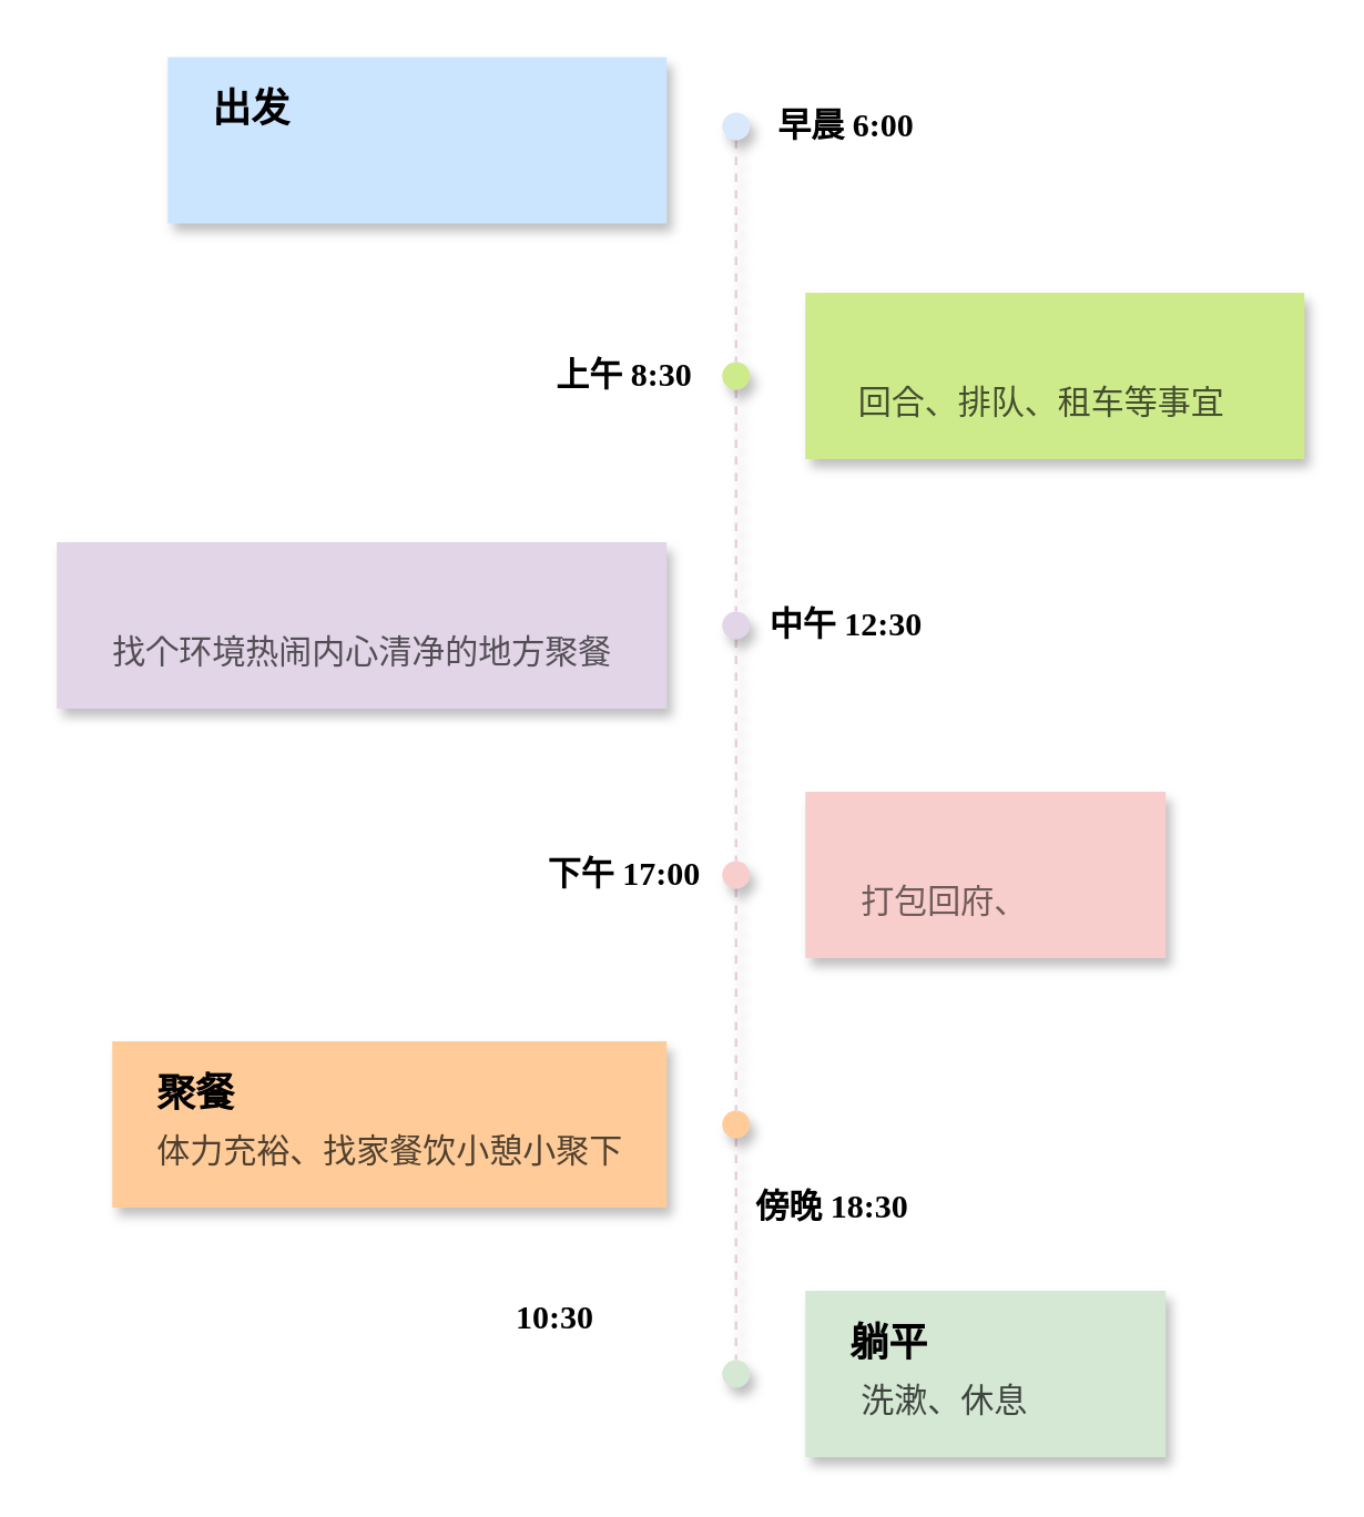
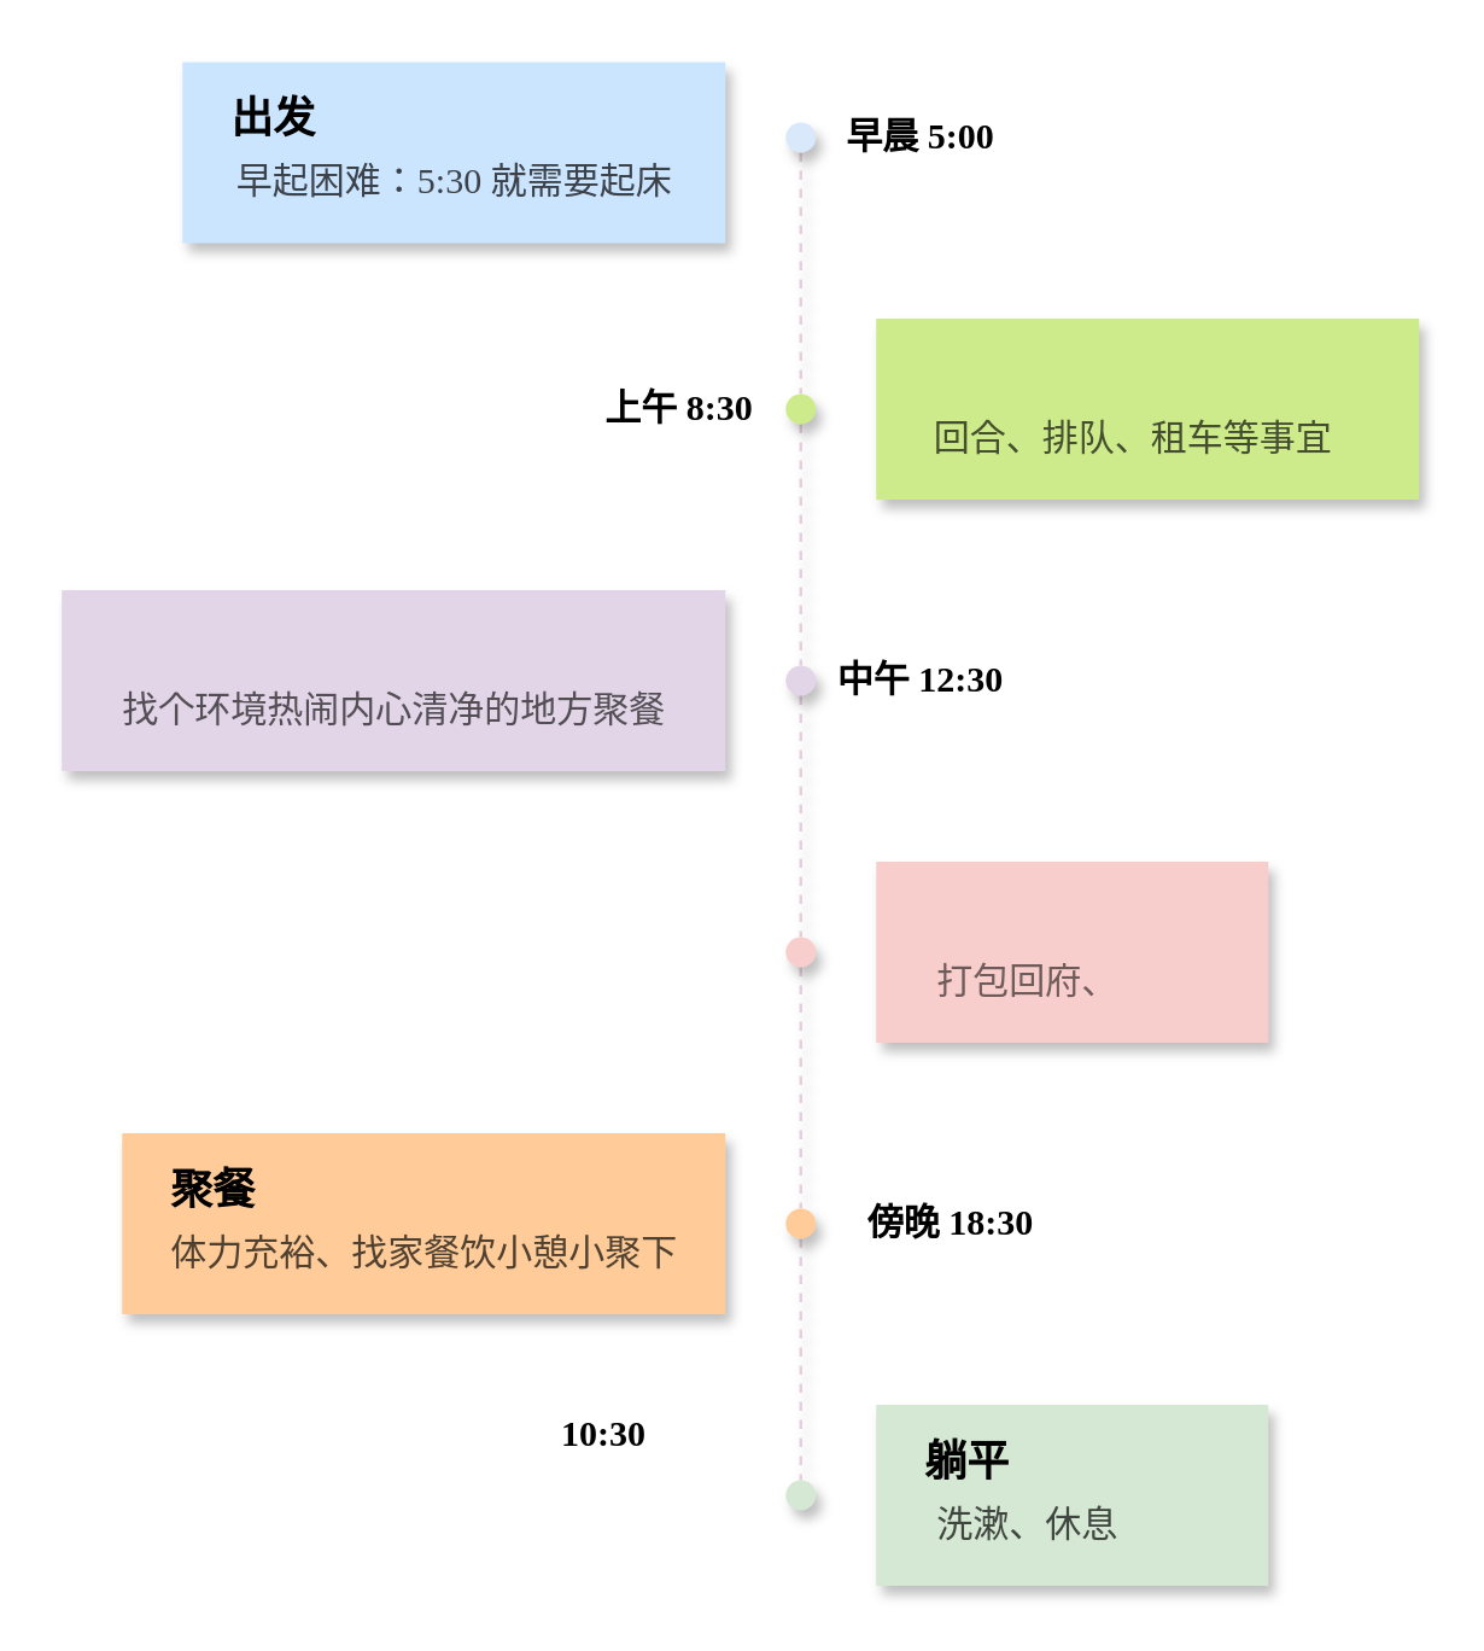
  <mxCell id="0" />
  <mxCell id="1" parent="0" />
  <mxCell id="2" value="" style="edgeStyle=orthogonalEdgeStyle;rounded=0;orthogonalLoop=1;jettySize=auto;html=1;shadow=1;endArrow=none;endFill=0;dashed=1;strokeColor=#E6D0DE;fontFamily=OpenDyslexic;fontStyle=1" edge="1" parent="1" source="3" target="5"><mxGeometry relative="1" as="geometry" /></mxCell>
  <mxCell id="3" value="" style="ellipse;whiteSpace=wrap;html=1;aspect=fixed;fillColor=#dae8fc;shadow=1;strokeColor=none;fontFamily=OpenDyslexic;fontStyle=1" vertex="1" parent="1"><mxGeometry x="260" y="40" width="10" height="10" as="geometry" /></mxCell>
  <mxCell id="4" value="" style="edgeStyle=orthogonalEdgeStyle;rounded=0;orthogonalLoop=1;jettySize=auto;html=1;shadow=1;dashed=1;endArrow=none;endFill=0;strokeColor=#E6D0DE;fontFamily=OpenDyslexic;fontStyle=1" edge="1" parent="1" source="5" target="7"><mxGeometry relative="1" as="geometry" /></mxCell>
  <mxCell id="5" value="" style="ellipse;whiteSpace=wrap;html=1;aspect=fixed;fillColor=#cdeb8b;shadow=1;fontFamily=OpenDyslexic;fontStyle=1;strokeColor=none;" vertex="1" parent="1"><mxGeometry x="260" y="130" width="10" height="10" as="geometry" /></mxCell>
  <mxCell id="6" value="" style="edgeStyle=orthogonalEdgeStyle;rounded=0;orthogonalLoop=1;jettySize=auto;html=1;shadow=1;dashed=1;endArrow=none;endFill=0;strokeColor=#E6D0DE;fontFamily=OpenDyslexic;fontStyle=1" edge="1" parent="1" source="7" target="9"><mxGeometry relative="1" as="geometry" /></mxCell>
  <mxCell id="7" value="" style="ellipse;whiteSpace=wrap;html=1;aspect=fixed;fillColor=#e1d5e7;shadow=1;fontFamily=OpenDyslexic;fontStyle=1;strokeColor=none;" vertex="1" parent="1"><mxGeometry x="260" y="220" width="10" height="10" as="geometry" /></mxCell>
  <mxCell id="8" value="" style="edgeStyle=orthogonalEdgeStyle;rounded=0;orthogonalLoop=1;jettySize=auto;html=1;shadow=1;dashed=1;endArrow=none;endFill=0;strokeColor=#E6D0DE;fontFamily=OpenDyslexic;fontStyle=1" edge="1" parent="1" source="9" target="11"><mxGeometry relative="1" as="geometry" /></mxCell>
  <mxCell id="9" value="" style="ellipse;whiteSpace=wrap;html=1;aspect=fixed;fillColor=#f8cecc;shadow=1;fontFamily=OpenDyslexic;fontStyle=1;strokeColor=none;" vertex="1" parent="1"><mxGeometry x="260" y="310" width="10" height="10" as="geometry" /></mxCell>
  <mxCell id="10" value="" style="edgeStyle=orthogonalEdgeStyle;rounded=0;orthogonalLoop=1;jettySize=auto;html=1;shadow=1;dashed=1;endArrow=none;endFill=0;strokeColor=#E6D0DE;fontFamily=OpenDyslexic;fontStyle=1" edge="1" parent="1" source="11" target="12"><mxGeometry relative="1" as="geometry" /></mxCell>
  <mxCell id="11" value="" style="ellipse;whiteSpace=wrap;html=1;aspect=fixed;fillColor=#ffcc99;shadow=1;fontFamily=OpenDyslexic;fontStyle=1;strokeColor=none;" vertex="1" parent="1"><mxGeometry x="260" y="400" width="10" height="10" as="geometry" /></mxCell>
  <mxCell id="12" value="" style="ellipse;whiteSpace=wrap;html=1;aspect=fixed;fillColor=#d5e8d4;shadow=1;fontFamily=OpenDyslexic;fontStyle=1;strokeColor=none;" vertex="1" parent="1"><mxGeometry x="260" y="490" width="10" height="10" as="geometry" /></mxCell>
- <mxCell id="13" value="早晨 6:00" style="text;html=1;strokeColor=none;fillColor=none;align=center;verticalAlign=middle;whiteSpace=wrap;rounded=0;shadow=1;fontFamily=OpenDyslexic;fontStyle=1" vertex="1" parent="1"><mxGeometry x="270" y="35" width="70" height="20" as="geometry" /></mxCell>
+ <mxCell id="13" value="早晨 5:00" style="text;html=1;strokeColor=none;fillColor=none;align=center;verticalAlign=middle;whiteSpace=wrap;rounded=0;shadow=1;fontFamily=OpenDyslexic;fontStyle=1" vertex="1" parent="1"><mxGeometry x="270" y="35" width="70" height="20" as="geometry" /></mxCell>
  <mxCell id="14" value="上午 8:30" style="text;html=1;strokeColor=none;fillColor=none;align=center;verticalAlign=middle;whiteSpace=wrap;rounded=0;shadow=1;fontFamily=OpenDyslexic;fontStyle=1" vertex="1" parent="1"><mxGeometry x="190" y="125" width="70" height="20" as="geometry" /></mxCell>
  <mxCell id="15" value="中午 12:30" style="text;html=1;strokeColor=none;fillColor=none;align=center;verticalAlign=middle;whiteSpace=wrap;rounded=0;shadow=1;fontFamily=OpenDyslexic;fontStyle=1" vertex="1" parent="1"><mxGeometry x="270" y="215" width="70" height="20" as="geometry" /></mxCell>
- <mxCell id="16" value="下午 17:00" style="text;html=1;strokeColor=none;fillColor=none;align=center;verticalAlign=middle;whiteSpace=wrap;rounded=0;shadow=1;fontFamily=OpenDyslexic;fontStyle=1" vertex="1" parent="1"><mxGeometry x="190" y="305" width="70" height="20" as="geometry" /></mxCell>
- <mxCell id="17" value="傍晚 18:30" style="text;html=1;strokeColor=none;fillColor=none;align=center;verticalAlign=middle;whiteSpace=wrap;rounded=0;shadow=1;fontFamily=OpenDyslexic;fontStyle=1" vertex="1" parent="1"><mxGeometry x="265" y="425" width="70" height="20" as="geometry" /></mxCell>
+ <mxCell id="17" value="傍晚 18:30" style="text;html=1;strokeColor=none;fillColor=none;align=center;verticalAlign=middle;whiteSpace=wrap;rounded=0;shadow=1;fontFamily=OpenDyslexic;fontStyle=1" vertex="1" parent="1"><mxGeometry x="280" y="395" width="70" height="20" as="geometry" /></mxCell>
  <mxCell id="18" value="10:30" style="text;html=1;strokeColor=none;fillColor=none;align=center;verticalAlign=middle;whiteSpace=wrap;rounded=0;shadow=1;fontFamily=OpenDyslexic;fontStyle=1" vertex="1" parent="1"><mxGeometry x="165" y="465" width="70" height="20" as="geometry" /></mxCell>
  <mxCell id="19" value="" style="rounded=0;whiteSpace=wrap;html=1;shadow=1;strokeColor=none;fontFamily=OpenDyslexic;fontStyle=1;fillColor=#CCE5FF;" vertex="1" parent="1"><mxGeometry x="60" y="20" width="180" height="60" as="geometry" /></mxCell>
  <mxCell id="20" value="&lt;font style=&quot;font-size: 14px&quot;&gt;&lt;b&gt;出发&lt;/b&gt;&lt;/font&gt;" style="text;html=1;align=center;verticalAlign=middle;resizable=0;points=[];autosize=1;strokeColor=none;fontFamily=OpenDyslexic;" vertex="1" parent="1"><mxGeometry x="70" y="30" width="40" height="20" as="geometry" /></mxCell>
+ <mxCell id="21" value="&lt;font color=&quot;#3b424a&quot;&gt;早起困难：5:30 就需要起床&lt;/font&gt;" style="text;html=1;align=center;verticalAlign=middle;resizable=0;points=[];autosize=1;strokeColor=none;fontFamily=OpenDyslexic;" vertex="1" parent="1"><mxGeometry x="70" y="50" width="160" height="20" as="geometry" /></mxCell>
  <mxCell id="22" value="" style="rounded=0;whiteSpace=wrap;html=1;shadow=1;fontFamily=OpenDyslexic;fontStyle=1;strokeColor=none;fillColor=#CDEB8B;" vertex="1" parent="1"><mxGeometry x="290" y="105" width="180" height="60" as="geometry" /></mxCell>
  <mxCell id="23" value="" style="rounded=0;whiteSpace=wrap;html=1;shadow=1;fontFamily=OpenDyslexic;fontStyle=1;strokeColor=none;fillColor=#E1D5E7;" vertex="1" parent="1"><mxGeometry x="20" y="195" width="220" height="60" as="geometry" /></mxCell>
  <mxCell id="24" value="&lt;font color=&quot;#524e54&quot;&gt;找个环境热闹内心清净的地方聚餐&lt;/font&gt;" style="text;html=1;align=center;verticalAlign=middle;resizable=0;points=[];autosize=1;fontFamily=OpenDyslexic;fillColor=#e1d5e7;" vertex="1" parent="1"><mxGeometry x="30" y="225" width="200" height="20" as="geometry" /></mxCell>
  <mxCell id="25" value="" style="rounded=0;whiteSpace=wrap;html=1;shadow=1;fontFamily=OpenDyslexic;fontStyle=1;strokeColor=none;fillColor=#F8CECC;" vertex="1" parent="1"><mxGeometry x="290" y="285" width="130" height="60" as="geometry" /></mxCell>
  <mxCell id="26" value="&lt;font color=&quot;#6e5b5a&quot;&gt;打包回府、&lt;/font&gt;" style="text;html=1;align=center;verticalAlign=middle;resizable=0;points=[];autosize=1;strokeColor=none;fontFamily=OpenDyslexic;" vertex="1" parent="1"><mxGeometry x="300" y="315" width="80" height="20" as="geometry" /></mxCell>
  <mxCell id="27" value="" style="rounded=0;whiteSpace=wrap;html=1;shadow=1;fontFamily=OpenDyslexic;fontStyle=1;strokeColor=none;fillColor=#FFCC99;" vertex="1" parent="1"><mxGeometry x="40" y="375" width="200" height="60" as="geometry" /></mxCell>
  <mxCell id="28" value="&lt;font style=&quot;font-size: 14px&quot;&gt;&lt;b&gt;聚餐&lt;/b&gt;&lt;/font&gt;" style="text;html=1;align=center;verticalAlign=middle;resizable=0;points=[];autosize=1;strokeColor=none;fontFamily=OpenDyslexic;" vertex="1" parent="1"><mxGeometry x="50" y="385" width="40" height="20" as="geometry" /></mxCell>
  <mxCell id="29" value="&lt;font color=&quot;#4f4030&quot;&gt;体力充裕、找家餐饮小憩小聚下&lt;/font&gt;" style="text;html=1;align=center;verticalAlign=middle;resizable=0;points=[];autosize=1;strokeColor=none;fontFamily=OpenDyslexic;" vertex="1" parent="1"><mxGeometry x="50" y="405" width="180" height="20" as="geometry" /></mxCell>
  <mxCell id="30" value="" style="rounded=0;whiteSpace=wrap;html=1;shadow=1;fontFamily=OpenDyslexic;fontStyle=1;strokeColor=none;fillColor=#D5E8D4;" vertex="1" parent="1"><mxGeometry x="290" y="465" width="130" height="60" as="geometry" /></mxCell>
  <mxCell id="31" value="&lt;font style=&quot;font-size: 14px&quot;&gt;&lt;b&gt;躺平&lt;/b&gt;&lt;/font&gt;" style="text;html=1;align=center;verticalAlign=middle;resizable=0;points=[];autosize=1;strokeColor=none;fontFamily=OpenDyslexic;" vertex="1" parent="1"><mxGeometry x="300" y="475" width="40" height="20" as="geometry" /></mxCell>
  <mxCell id="32" value="&lt;font color=&quot;#3f453f&quot;&gt;洗漱、休息&lt;/font&gt;" style="text;html=1;align=center;verticalAlign=middle;resizable=0;points=[];autosize=1;strokeColor=none;fontFamily=OpenDyslexic;" vertex="1" parent="1"><mxGeometry x="300" y="495" width="80" height="20" as="geometry" /></mxCell>
  <mxCell id="33" value="&lt;font color=&quot;#454f2f&quot;&gt;回合、排队、租车等事宜&lt;/font&gt;" style="text;html=1;align=center;verticalAlign=middle;resizable=0;points=[];autosize=1;strokeColor=none;fontFamily=OpenDyslexic;" vertex="1" parent="1"><mxGeometry x="300" y="135" width="150" height="20" as="geometry" /></mxCell>
